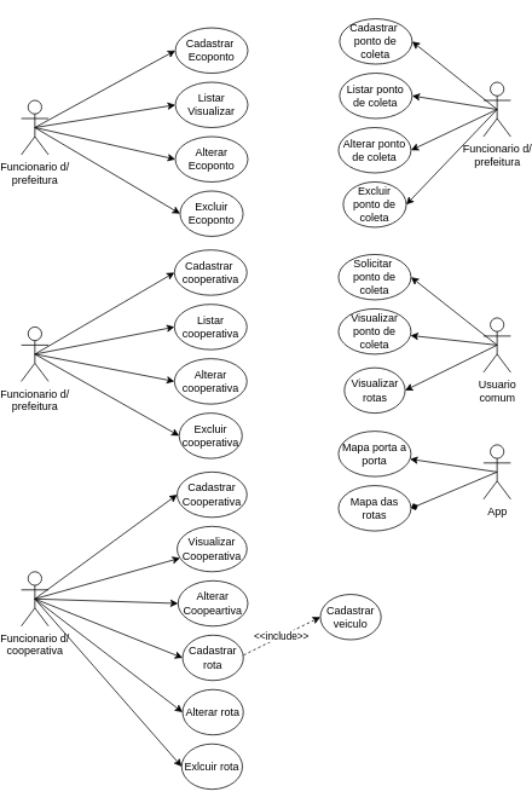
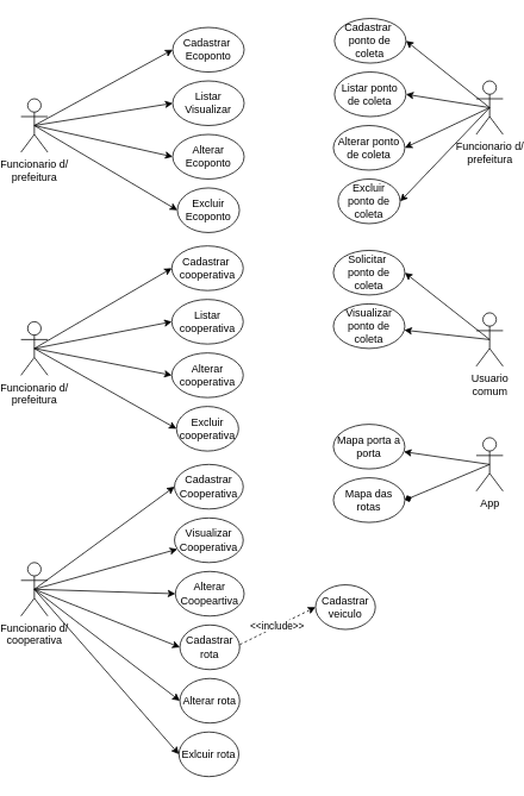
  <mxCell id="0" />
  <mxCell id="1" parent="0" />
  <mxCell id="2" style="rounded=0;orthogonalLoop=1;jettySize=auto;html=1;exitX=0.5;exitY=0.5;exitDx=0;exitDy=0;exitPerimeter=0;" parent="1" source="5" target="6" edge="1"><mxGeometry relative="1" as="geometry"><mxPoint x="532" y="380" as="sourcePoint" /></mxGeometry></mxCell>
  <mxCell id="3" style="edgeStyle=none;rounded=0;orthogonalLoop=1;jettySize=auto;html=1;entryX=1;entryY=0.5;entryDx=0;entryDy=0;exitX=0.5;exitY=0.5;exitDx=0;exitDy=0;exitPerimeter=0;" parent="1" source="5" target="7" edge="1"><mxGeometry relative="1" as="geometry"><mxPoint x="532" y="380" as="sourcePoint" /></mxGeometry></mxCell>
- <mxCell id="4" style="rounded=0;orthogonalLoop=1;jettySize=auto;html=1;entryX=1;entryY=0.5;entryDx=0;entryDy=0;exitX=0.5;exitY=0.5;exitDx=0;exitDy=0;exitPerimeter=0;" edge="1" parent="1" source="5" target="18"><mxGeometry relative="1" as="geometry" /></mxCell>
  <mxCell id="5" value="Usuario&lt;br&gt;comum" style="shape=umlActor;verticalLabelPosition=bottom;verticalAlign=top;html=1;outlineConnect=0;" parent="1" vertex="1"><mxGeometry x="530" y="350" width="30" height="60" as="geometry" /></mxCell>
  <mxCell id="6" value="Visualizar ponto de coleta" style="ellipse;whiteSpace=wrap;html=1;" parent="1" vertex="1"><mxGeometry x="370" y="340" width="80" height="50" as="geometry" /></mxCell>
  <mxCell id="7" value="Solicitar&amp;nbsp; ponto de coleta" style="ellipse;whiteSpace=wrap;html=1;" parent="1" vertex="1"><mxGeometry x="370" y="280" width="80" height="50" as="geometry" /></mxCell>
  <mxCell id="8" style="rounded=0;orthogonalLoop=1;jettySize=auto;html=1;exitX=0.5;exitY=0.5;exitDx=0;exitDy=0;exitPerimeter=0;" parent="1" source="14" target="15" edge="1"><mxGeometry relative="1" as="geometry" /></mxCell>
  <mxCell id="9" style="edgeStyle=none;rounded=0;orthogonalLoop=1;jettySize=auto;html=1;entryX=0;entryY=0.5;entryDx=0;entryDy=0;exitX=0.5;exitY=0.5;exitDx=0;exitDy=0;exitPerimeter=0;" parent="1" source="14" target="16" edge="1"><mxGeometry relative="1" as="geometry" /></mxCell>
  <mxCell id="10" style="edgeStyle=none;rounded=0;orthogonalLoop=1;jettySize=auto;html=1;entryX=0;entryY=0.5;entryDx=0;entryDy=0;exitX=0.5;exitY=0.5;exitDx=0;exitDy=0;exitPerimeter=0;" parent="1" source="14" target="17" edge="1"><mxGeometry relative="1" as="geometry" /></mxCell>
  <mxCell id="11" style="edgeStyle=none;rounded=0;orthogonalLoop=1;jettySize=auto;html=1;entryX=0;entryY=0.5;entryDx=0;entryDy=0;exitX=0.5;exitY=0.5;exitDx=0;exitDy=0;exitPerimeter=0;" edge="1" parent="1" source="14" target="19"><mxGeometry relative="1" as="geometry" /></mxCell>
  <mxCell id="12" style="edgeStyle=none;rounded=0;orthogonalLoop=1;jettySize=auto;html=1;entryX=0;entryY=0.5;entryDx=0;entryDy=0;exitX=0.5;exitY=0.5;exitDx=0;exitDy=0;exitPerimeter=0;" edge="1" parent="1" source="14" target="20"><mxGeometry relative="1" as="geometry" /></mxCell>
  <mxCell id="13" style="edgeStyle=none;rounded=0;orthogonalLoop=1;jettySize=auto;html=1;entryX=0;entryY=0.5;entryDx=0;entryDy=0;exitX=0.5;exitY=0.5;exitDx=0;exitDy=0;exitPerimeter=0;" edge="1" parent="1" source="14" target="22"><mxGeometry relative="1" as="geometry" /></mxCell>
  <mxCell id="14" value="Funcionario d/ &lt;br&gt;cooperativa" style="shape=umlActor;verticalLabelPosition=bottom;verticalAlign=top;html=1;outlineConnect=0;" parent="1" vertex="1"><mxGeometry x="20" y="630" width="30" height="60" as="geometry" /></mxCell>
  <mxCell id="15" value="Visualizar Cooperativa" style="ellipse;whiteSpace=wrap;html=1;" parent="1" vertex="1"><mxGeometry x="192" y="580" width="77" height="50" as="geometry" /></mxCell>
  <mxCell id="16" value="Cadastrar Cooperativa" style="ellipse;whiteSpace=wrap;html=1;" parent="1" vertex="1"><mxGeometry x="192" y="520" width="77" height="50" as="geometry" /></mxCell>
  <mxCell id="17" value="Alterar Coopeartiva" style="ellipse;whiteSpace=wrap;html=1;" parent="1" vertex="1"><mxGeometry x="193" y="640" width="77" height="50" as="geometry" /></mxCell>
- <mxCell id="18" value="Visualizar rotas" style="ellipse;whiteSpace=wrap;html=1;" parent="1" vertex="1"><mxGeometry x="376.5" y="405" width="67" height="50" as="geometry" /></mxCell>
  <mxCell id="19" value="Cadastrar rota" style="ellipse;whiteSpace=wrap;html=1;" parent="1" vertex="1"><mxGeometry x="198" y="700" width="67" height="50" as="geometry" /></mxCell>
  <mxCell id="20" value="Alterar rota" style="ellipse;whiteSpace=wrap;html=1;" parent="1" vertex="1"><mxGeometry x="198" y="760" width="67" height="50" as="geometry" /></mxCell>
  <mxCell id="21" value="&amp;lt;&amp;lt;include&amp;gt;&amp;gt;" style="edgeStyle=none;rounded=0;orthogonalLoop=1;jettySize=auto;html=1;entryX=0;entryY=0.5;entryDx=0;entryDy=0;dashed=1;exitX=1.003;exitY=0.44;exitDx=0;exitDy=0;exitPerimeter=0;" edge="1" parent="1" source="19" target="28"><mxGeometry relative="1" as="geometry"><mxPoint x="309.583" y="688.3" as="targetPoint" /><Array as="points" /></mxGeometry></mxCell>
  <mxCell id="22" value="Exlcuir rota" style="ellipse;whiteSpace=wrap;html=1;" parent="1" vertex="1"><mxGeometry x="197" y="820" width="67" height="50" as="geometry" /></mxCell>
  <mxCell id="23" style="rounded=0;orthogonalLoop=1;jettySize=auto;html=1;exitX=0.5;exitY=0.5;exitDx=0;exitDy=0;exitPerimeter=0;" parent="1" source="25" target="26" edge="1"><mxGeometry relative="1" as="geometry"><mxPoint x="482" y="535" as="sourcePoint" /></mxGeometry></mxCell>
  <mxCell id="24" style="edgeStyle=none;rounded=0;orthogonalLoop=1;jettySize=auto;html=1;entryX=1;entryY=0.5;entryDx=0;entryDy=0;exitX=0.5;exitY=0.5;exitDx=0;exitDy=0;exitPerimeter=0;endArrow=diamond;" parent="1" source="25" target="27" edge="1"><mxGeometry relative="1" as="geometry"><mxPoint x="482" y="535" as="sourcePoint" /></mxGeometry></mxCell>
  <mxCell id="25" value="App" style="shape=umlActor;verticalLabelPosition=bottom;verticalAlign=top;html=1;outlineConnect=0;" parent="1" vertex="1"><mxGeometry x="530" y="490" width="30" height="60" as="geometry" /></mxCell>
  <mxCell id="26" value="Mapa porta a porta" style="ellipse;whiteSpace=wrap;html=1;" parent="1" vertex="1"><mxGeometry x="370" y="475" width="80" height="50" as="geometry" /></mxCell>
  <mxCell id="27" value="Mapa das rotas" style="ellipse;whiteSpace=wrap;html=1;" parent="1" vertex="1"><mxGeometry x="370" y="535" width="80" height="50" as="geometry" /></mxCell>
  <mxCell id="28" value="Cadastrar veiculo" style="ellipse;whiteSpace=wrap;html=1;" vertex="1" parent="1"><mxGeometry x="350" y="655" width="67" height="50" as="geometry" /></mxCell>
  <mxCell id="29" style="rounded=0;orthogonalLoop=1;jettySize=auto;html=1;exitX=0.5;exitY=0.5;exitDx=0;exitDy=0;exitPerimeter=0;entryX=0;entryY=0.5;entryDx=0;entryDy=0;" edge="1" source="37" target="38" parent="1"><mxGeometry relative="1" as="geometry"><mxPoint x="349.75" y="405" as="sourcePoint" /></mxGeometry></mxCell>
  <mxCell id="30" style="edgeStyle=none;rounded=0;orthogonalLoop=1;jettySize=auto;html=1;entryX=0;entryY=0.5;entryDx=0;entryDy=0;exitX=0.5;exitY=0.5;exitDx=0;exitDy=0;exitPerimeter=0;" edge="1" source="37" target="39" parent="1"><mxGeometry relative="1" as="geometry"><mxPoint x="349.75" y="405" as="sourcePoint" /></mxGeometry></mxCell>
  <mxCell id="31" style="rounded=0;orthogonalLoop=1;jettySize=auto;html=1;entryX=0;entryY=0.5;entryDx=0;entryDy=0;exitX=0.5;exitY=0.5;exitDx=0;exitDy=0;exitPerimeter=0;" edge="1" source="37" target="40" parent="1"><mxGeometry relative="1" as="geometry" /></mxCell>
  <mxCell id="32" style="edgeStyle=none;rounded=0;orthogonalLoop=1;jettySize=auto;html=1;entryX=0;entryY=0.5;entryDx=0;entryDy=0;exitX=0.5;exitY=0.5;exitDx=0;exitDy=0;exitPerimeter=0;" edge="1" parent="1" source="37" target="41"><mxGeometry relative="1" as="geometry" /></mxCell>
  <mxCell id="33" style="edgeStyle=none;rounded=0;orthogonalLoop=1;jettySize=auto;html=1;entryX=0;entryY=0.5;entryDx=0;entryDy=0;exitX=0.5;exitY=0.5;exitDx=0;exitDy=0;exitPerimeter=0;" edge="1" parent="1" source="46" target="44"><mxGeometry relative="1" as="geometry" /></mxCell>
  <mxCell id="34" style="edgeStyle=none;rounded=0;orthogonalLoop=1;jettySize=auto;html=1;entryX=0;entryY=0.5;entryDx=0;entryDy=0;exitX=0.5;exitY=0.5;exitDx=0;exitDy=0;exitPerimeter=0;" edge="1" parent="1" source="46" target="45"><mxGeometry relative="1" as="geometry" /></mxCell>
  <mxCell id="35" style="edgeStyle=none;rounded=0;orthogonalLoop=1;jettySize=auto;html=1;entryX=0;entryY=0.5;entryDx=0;entryDy=0;exitX=0.5;exitY=0.5;exitDx=0;exitDy=0;exitPerimeter=0;" edge="1" parent="1" source="46" target="42"><mxGeometry relative="1" as="geometry" /></mxCell>
  <mxCell id="36" style="edgeStyle=none;rounded=0;orthogonalLoop=1;jettySize=auto;html=1;entryX=0;entryY=0.5;entryDx=0;entryDy=0;exitX=0.5;exitY=0.5;exitDx=0;exitDy=0;exitPerimeter=0;" edge="1" parent="1" source="46" target="43"><mxGeometry relative="1" as="geometry" /></mxCell>
  <mxCell id="37" value="Funcionario d/&lt;br&gt;prefeitura" style="shape=umlActor;verticalLabelPosition=bottom;verticalAlign=top;html=1;outlineConnect=0;" vertex="1" parent="1"><mxGeometry x="20" y="360" width="30" height="60" as="geometry" /></mxCell>
  <mxCell id="38" value="Listar cooperativa" style="ellipse;whiteSpace=wrap;html=1;" vertex="1" parent="1"><mxGeometry x="189" y="335" width="80" height="50" as="geometry" /></mxCell>
  <mxCell id="39" value="Cadastrar&amp;nbsp;&lt;br&gt;cooperativa" style="ellipse;whiteSpace=wrap;html=1;" vertex="1" parent="1"><mxGeometry x="189" y="275" width="80" height="50" as="geometry" /></mxCell>
  <mxCell id="40" value="Excluir cooperativa" style="ellipse;whiteSpace=wrap;html=1;" vertex="1" parent="1"><mxGeometry x="194.25" y="455" width="69.5" height="50" as="geometry" /></mxCell>
  <mxCell id="41" value="Alterar cooperativa" style="ellipse;whiteSpace=wrap;html=1;" vertex="1" parent="1"><mxGeometry x="189" y="395" width="80" height="50" as="geometry" /></mxCell>
  <mxCell id="42" value="Listar Visualizar" style="ellipse;whiteSpace=wrap;html=1;" vertex="1" parent="1"><mxGeometry x="190" y="90" width="80" height="50" as="geometry" /></mxCell>
  <mxCell id="43" value="Cadastrar&amp;nbsp;&lt;br&gt;Ecoponto" style="ellipse;whiteSpace=wrap;html=1;" vertex="1" parent="1"><mxGeometry x="190" y="30" width="80" height="50" as="geometry" /></mxCell>
  <mxCell id="44" value="Excluir Ecoponto" style="ellipse;whiteSpace=wrap;html=1;" vertex="1" parent="1"><mxGeometry x="195.25" y="210" width="69.5" height="50" as="geometry" /></mxCell>
  <mxCell id="45" value="Alterar Ecoponto" style="ellipse;whiteSpace=wrap;html=1;" vertex="1" parent="1"><mxGeometry x="190" y="150" width="80" height="50" as="geometry" /></mxCell>
  <mxCell id="46" value="Funcionario d/&lt;br&gt;prefeitura" style="shape=umlActor;verticalLabelPosition=bottom;verticalAlign=top;html=1;outlineConnect=0;" vertex="1" parent="1"><mxGeometry x="20" y="110" width="30" height="60" as="geometry" /></mxCell>
  <mxCell id="47" value="Listar ponto de coleta" style="ellipse;whiteSpace=wrap;html=1;" vertex="1" parent="1"><mxGeometry x="371.25" y="80" width="80" height="50" as="geometry" /></mxCell>
  <mxCell id="48" value="Cadastrar&amp;nbsp;&lt;br&gt;ponto de coleta" style="ellipse;whiteSpace=wrap;html=1;" vertex="1" parent="1"><mxGeometry x="371.25" y="20" width="80" height="50" as="geometry" /></mxCell>
  <mxCell id="49" value="Excluir ponto de coleta" style="ellipse;whiteSpace=wrap;html=1;" vertex="1" parent="1"><mxGeometry x="375.25" y="200" width="69.5" height="50" as="geometry" /></mxCell>
  <mxCell id="50" value="Alterar ponto de coleta" style="ellipse;whiteSpace=wrap;html=1;" vertex="1" parent="1"><mxGeometry x="370" y="140" width="80" height="50" as="geometry" /></mxCell>
  <mxCell id="51" style="edgeStyle=none;rounded=0;orthogonalLoop=1;jettySize=auto;html=1;entryX=1;entryY=0.5;entryDx=0;entryDy=0;exitX=0.5;exitY=0.5;exitDx=0;exitDy=0;exitPerimeter=0;" edge="1" parent="1" source="55" target="49"><mxGeometry relative="1" as="geometry" /></mxCell>
  <mxCell id="52" style="edgeStyle=none;rounded=0;orthogonalLoop=1;jettySize=auto;html=1;entryX=1;entryY=0.5;entryDx=0;entryDy=0;exitX=0.5;exitY=0.5;exitDx=0;exitDy=0;exitPerimeter=0;" edge="1" parent="1" source="55" target="50"><mxGeometry relative="1" as="geometry" /></mxCell>
  <mxCell id="53" style="edgeStyle=none;rounded=0;orthogonalLoop=1;jettySize=auto;html=1;entryX=1;entryY=0.5;entryDx=0;entryDy=0;exitX=0.5;exitY=0.5;exitDx=0;exitDy=0;exitPerimeter=0;" edge="1" parent="1" source="55" target="47"><mxGeometry relative="1" as="geometry" /></mxCell>
  <mxCell id="54" style="edgeStyle=none;rounded=0;orthogonalLoop=1;jettySize=auto;html=1;entryX=1;entryY=0.5;entryDx=0;entryDy=0;exitX=0.5;exitY=0.5;exitDx=0;exitDy=0;exitPerimeter=0;" edge="1" parent="1" source="55" target="48"><mxGeometry relative="1" as="geometry" /></mxCell>
  <mxCell id="55" value="Funcionario d/&lt;br&gt;prefeitura" style="shape=umlActor;verticalLabelPosition=bottom;verticalAlign=top;html=1;outlineConnect=0;" vertex="1" parent="1"><mxGeometry x="530" y="90" width="30" height="60" as="geometry" /></mxCell>
